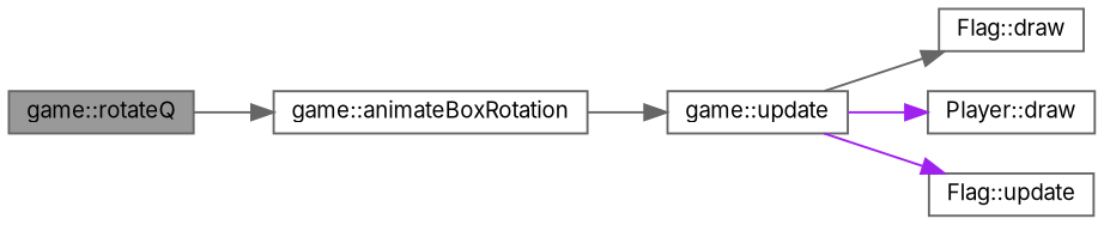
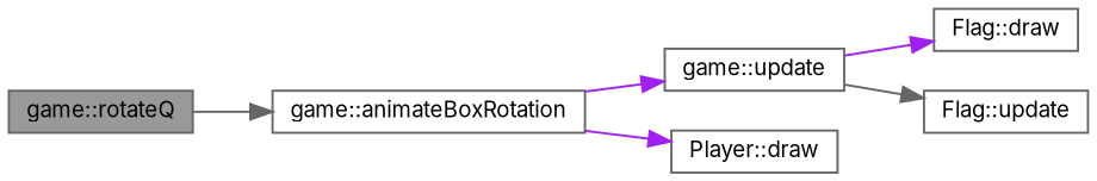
  digraph {
    fontname=Inter
    rankdir=LR
    node [color=grey40 fillcolor=white fontname=Inter fontsize=10 shape=box style=filled]
    edge [color=gray40 fontname=Inter fontsize=10 labelfontname=Helvetica labelfontsize=10 style=solid]
    n1 [color=gray40 fillcolor=grey60 fontcolor=black height=0.2 label="game::rotateQ" width=0.4]
    n2 [height=0.2 label="game::animateBoxRotation" width=0.4]
    n3 [height=0.2 label="game::update" width=0.4]
    n4 [height=0.2 label="Flag::draw" width=0.4]
    n5 [height=0.2 label="Player::draw" width=0.4]
    n6 [height=0.2 label="Flag::update" width=0.4]
    n1 -> n2
-   n2 -> n3
-   n3 -> n4
-   n3 -> n5 [color=purple]
-   n3 -> n6 [color=purple]
+   n2 -> n3 [color=purple]
+   n3 -> n4 [color=purple]
+   n2 -> n5 [color=purple]
+   n3 -> n6
  }
